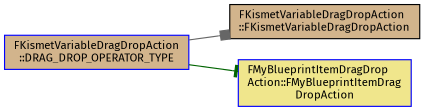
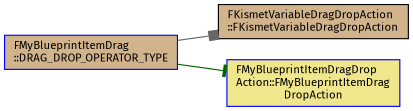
  digraph {
    rankdir=LR
    fontname="Fira Sans"
    node [color=blue fillcolor=tan fontname="Fira Sans" fontsize=10 shape=box style=filled]
    edge [fontname="Fira Sans" fontsize=10 labelfontname=Helvetica labelfontsize=10 style=solid]
-   n1 [fontcolor=black height=0.2 label="FKismetVariableDragDropAction\l::DRAG_DROP_OPERATOR_TYPE" width=0.4]
+   n1 [fontcolor=black height=0.2 label="FMyBlueprintItemDrag\l::DRAG_DROP_OPERATOR_TYPE" width=0.4]
    n2 [color=black height=0.2 label="FKismetVariableDragDropAction\l::FKismetVariableDragDropAction" width=0.4]
    n3 [fillcolor=khaki height=0.2 label="FMyBlueprintItemDragDrop\lAction::FMyBlueprintItemDrag\lDropAction" width=0.4]
    n1 -> n2 [color=gray40 arrowhead=box]
    n1 -> n3 [color=darkgreen arrowhead=tee]
  }
